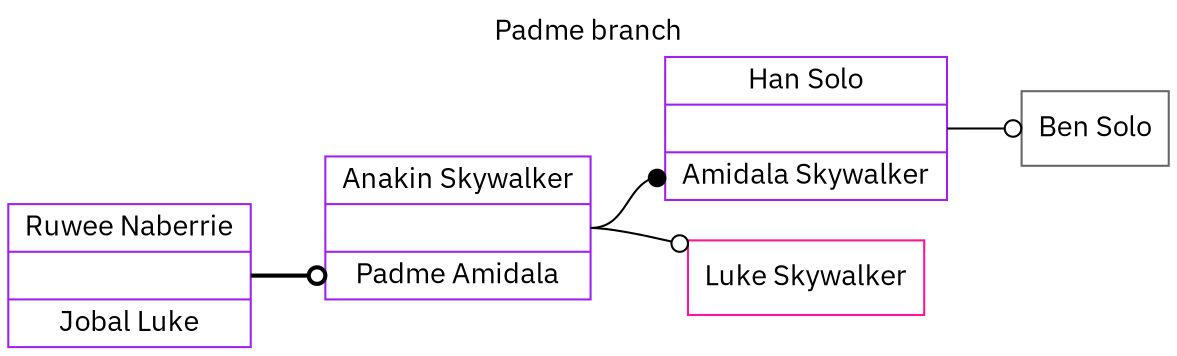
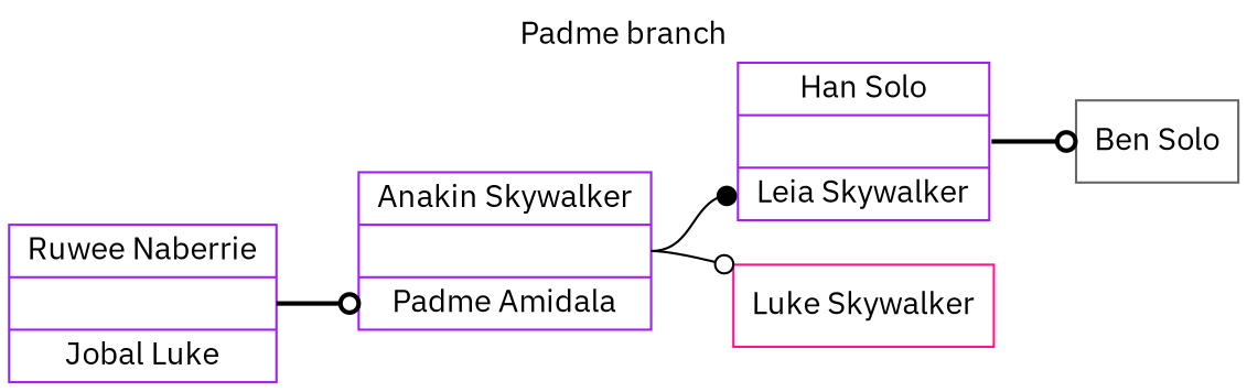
  digraph {
    fontname="IBM Plex Sans"
    label="Padme branch"
    labelloc=t
    rankdir=LR
    node [color=purple fontname="IBM Plex Sans" shape=record]
    edge [arrowhead=odot fontname="IBM Plex Sans" headport=w style=bold tailport=u]
    n1 [label="<h>Ruwee Naberrie|<u>|<w>Jobal Luke"]
    n2 [label="<h>Anakin Skywalker|<u>|<w>Padme Amidala"]
-   n3 [label="<h>Han Solo|<u>|<w>Amidala Skywalker"]
+   n3 [label="<h>Han Solo|<u>|<w>Leia Skywalker"]
    n4 [color=deeppink label="<i>Luke Skywalker"]
    n5 [color=gray40 label="<i>Ben Solo"]
    n1 -> n2
    n2 -> n3 [arrowhead=dot style=solid]
    n2 -> n4 [headport=i style=solid]
-   n3 -> n5 [headport=i style=solid]
+   n3 -> n5 [headport=i]
  }
